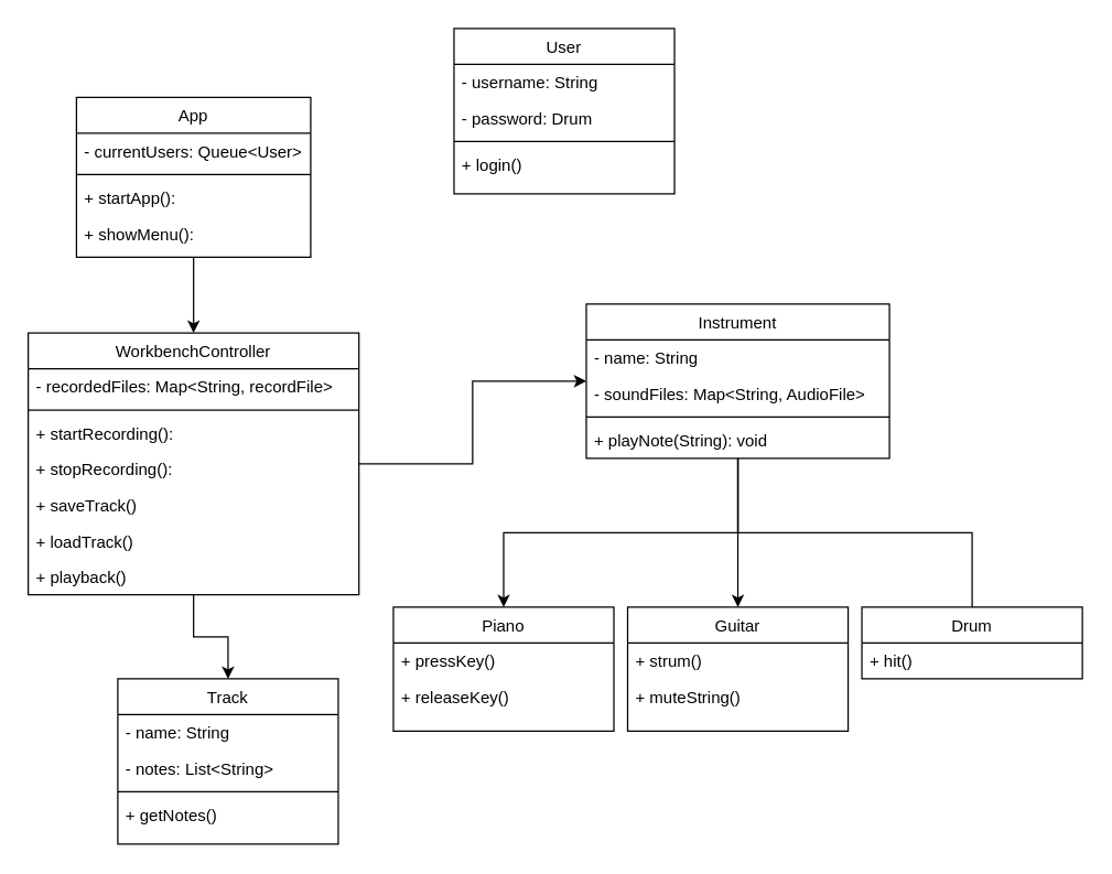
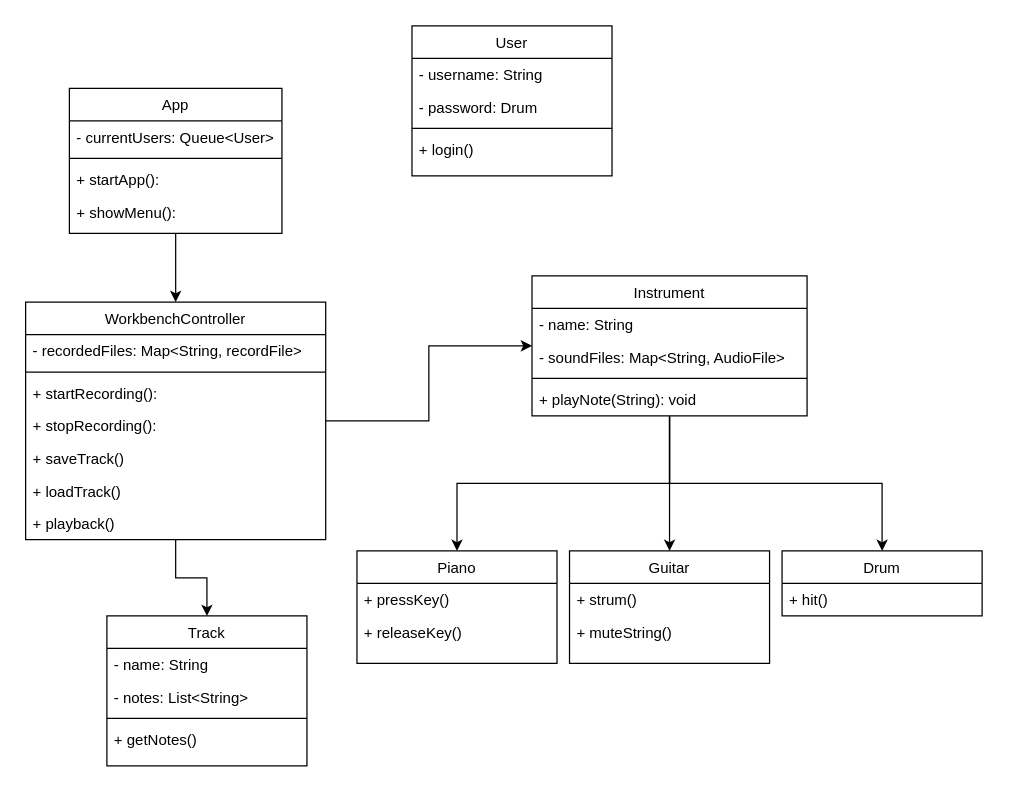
  <mxCell id="0" />
  <mxCell id="1" parent="0" />
  <mxCell id="2" value="User" style="swimlane;fontStyle=0;align=center;verticalAlign=top;childLayout=stackLayout;horizontal=1;startSize=26;horizontalStack=0;resizeParent=1;resizeLast=0;collapsible=1;marginBottom=0;rounded=0;shadow=0;strokeWidth=1;" parent="1" vertex="1"><mxGeometry x="329" y="20" width="160" height="120" as="geometry"><mxRectangle x="230" y="140" width="160" height="26" as="alternateBounds" /></mxGeometry></mxCell>
  <mxCell id="3" value="- username: String" style="text;align=left;verticalAlign=top;spacingLeft=4;spacingRight=4;overflow=hidden;rotatable=0;points=[[0,0.5],[1,0.5]];portConstraint=eastwest;fontStyle=0" parent="2" vertex="1"><mxGeometry y="26" width="160" height="26" as="geometry" /></mxCell>
  <mxCell id="4" value="- password: Drum" style="text;align=left;verticalAlign=top;spacingLeft=4;spacingRight=4;overflow=hidden;rotatable=0;points=[[0,0.5],[1,0.5]];portConstraint=eastwest;rounded=0;shadow=0;html=0;fontStyle=0" parent="2" vertex="1"><mxGeometry y="52" width="160" height="26" as="geometry" /></mxCell>
  <mxCell id="5" value="" style="line;html=1;strokeWidth=1;align=left;verticalAlign=middle;spacingTop=-1;spacingLeft=3;spacingRight=3;rotatable=0;labelPosition=right;points=[];portConstraint=eastwest;fontStyle=0" parent="2" vertex="1"><mxGeometry y="78" width="160" height="8" as="geometry" /></mxCell>
  <mxCell id="6" value="+ login()" style="text;align=left;verticalAlign=top;spacingLeft=4;spacingRight=4;overflow=hidden;rotatable=0;points=[[0,0.5],[1,0.5]];portConstraint=eastwest;fontStyle=0" parent="2" vertex="1"><mxGeometry y="86" width="160" height="26" as="geometry" /></mxCell>
  <mxCell id="7" style="edgeStyle=orthogonalEdgeStyle;rounded=0;orthogonalLoop=1;jettySize=auto;html=1;" edge="1" parent="1" source="8" target="31"><mxGeometry relative="1" as="geometry" /></mxCell>
  <mxCell id="8" value="App" style="swimlane;fontStyle=0;align=center;verticalAlign=top;childLayout=stackLayout;horizontal=1;startSize=26;horizontalStack=0;resizeParent=1;resizeLast=0;collapsible=1;marginBottom=0;rounded=0;shadow=0;strokeWidth=1;" parent="1" vertex="1"><mxGeometry x="55" y="70" width="170" height="116" as="geometry"><mxRectangle x="550" y="140" width="160" height="26" as="alternateBounds" /></mxGeometry></mxCell>
  <mxCell id="9" value="- currentUsers: Queue&lt;User&gt;" style="text;align=left;verticalAlign=top;spacingLeft=4;spacingRight=4;overflow=hidden;rotatable=0;points=[[0,0.5],[1,0.5]];portConstraint=eastwest;fontStyle=0" parent="8" vertex="1"><mxGeometry y="26" width="170" height="26" as="geometry" /></mxCell>
  <mxCell id="10" value="" style="line;html=1;strokeWidth=1;align=left;verticalAlign=middle;spacingTop=-1;spacingLeft=3;spacingRight=3;rotatable=0;labelPosition=right;points=[];portConstraint=eastwest;fontStyle=0" parent="8" vertex="1"><mxGeometry y="52" width="170" height="8" as="geometry" /></mxCell>
  <mxCell id="11" value="+ startApp():" style="text;align=left;verticalAlign=top;spacingLeft=4;spacingRight=4;overflow=hidden;rotatable=0;points=[[0,0.5],[1,0.5]];portConstraint=eastwest;fontStyle=0" parent="8" vertex="1"><mxGeometry y="60" width="170" height="26" as="geometry" /></mxCell>
  <mxCell id="12" value="+ showMenu():" style="text;align=left;verticalAlign=top;spacingLeft=4;spacingRight=4;overflow=hidden;rotatable=0;points=[[0,0.5],[1,0.5]];portConstraint=eastwest;fontStyle=0" vertex="1" parent="8"><mxGeometry y="86" width="170" height="26" as="geometry" /></mxCell>
  <mxCell id="13" style="edgeStyle=orthogonalEdgeStyle;rounded=0;orthogonalLoop=1;jettySize=auto;html=1;" edge="1" parent="1" source="16" target="21"><mxGeometry relative="1" as="geometry" /></mxCell>
  <mxCell id="14" style="edgeStyle=orthogonalEdgeStyle;rounded=0;orthogonalLoop=1;jettySize=auto;html=1;" edge="1" parent="1" source="16" target="24"><mxGeometry relative="1" as="geometry"><Array as="points"><mxPoint x="535" y="400" /><mxPoint x="535" y="400" /></Array></mxGeometry></mxCell>
- <mxCell id="15" style="edgeStyle=orthogonalEdgeStyle;rounded=0;orthogonalLoop=1;jettySize=auto;html=1;endArrow=none;" edge="1" parent="1" source="16" target="27"><mxGeometry relative="1" as="geometry" /></mxCell>
+ <mxCell id="15" style="edgeStyle=orthogonalEdgeStyle;rounded=0;orthogonalLoop=1;jettySize=auto;html=1;" edge="1" parent="1" source="16" target="27"><mxGeometry relative="1" as="geometry" /></mxCell>
  <mxCell id="16" value="Instrument" style="swimlane;fontStyle=0;align=center;verticalAlign=top;childLayout=stackLayout;horizontal=1;startSize=26;horizontalStack=0;resizeParent=1;resizeLast=0;collapsible=1;marginBottom=0;rounded=0;shadow=0;strokeWidth=1;" vertex="1" parent="1"><mxGeometry x="425" y="220" width="220" height="112" as="geometry"><mxRectangle x="230" y="140" width="160" height="26" as="alternateBounds" /></mxGeometry></mxCell>
  <mxCell id="17" value="- name: String" style="text;align=left;verticalAlign=top;spacingLeft=4;spacingRight=4;overflow=hidden;rotatable=0;points=[[0,0.5],[1,0.5]];portConstraint=eastwest;fontStyle=0" vertex="1" parent="16"><mxGeometry y="26" width="220" height="26" as="geometry" /></mxCell>
  <mxCell id="18" value="- soundFiles: Map&lt;String, AudioFile&gt;" style="text;align=left;verticalAlign=top;spacingLeft=4;spacingRight=4;overflow=hidden;rotatable=0;points=[[0,0.5],[1,0.5]];portConstraint=eastwest;rounded=0;shadow=0;html=0;fontStyle=0" vertex="1" parent="16"><mxGeometry y="52" width="220" height="26" as="geometry" /></mxCell>
  <mxCell id="19" value="" style="line;html=1;strokeWidth=1;align=left;verticalAlign=middle;spacingTop=-1;spacingLeft=3;spacingRight=3;rotatable=0;labelPosition=right;points=[];portConstraint=eastwest;fontStyle=0" vertex="1" parent="16"><mxGeometry y="78" width="220" height="8" as="geometry" /></mxCell>
  <mxCell id="20" value="+ playNote(String): void " style="text;align=left;verticalAlign=top;spacingLeft=4;spacingRight=4;overflow=hidden;rotatable=0;points=[[0,0.5],[1,0.5]];portConstraint=eastwest;fontStyle=0" vertex="1" parent="16"><mxGeometry y="86" width="220" height="26" as="geometry" /></mxCell>
  <mxCell id="21" value="Piano" style="swimlane;fontStyle=0;align=center;verticalAlign=top;childLayout=stackLayout;horizontal=1;startSize=26;horizontalStack=0;resizeParent=1;resizeLast=0;collapsible=1;marginBottom=0;rounded=0;shadow=0;strokeWidth=1;" vertex="1" parent="1"><mxGeometry x="285" y="440" width="160" height="90" as="geometry"><mxRectangle x="230" y="140" width="160" height="26" as="alternateBounds" /></mxGeometry></mxCell>
  <mxCell id="22" value="+ pressKey()" style="text;align=left;verticalAlign=top;spacingLeft=4;spacingRight=4;overflow=hidden;rotatable=0;points=[[0,0.5],[1,0.5]];portConstraint=eastwest;fontStyle=0" vertex="1" parent="21"><mxGeometry y="26" width="160" height="26" as="geometry" /></mxCell>
  <mxCell id="23" value="+ releaseKey()" style="text;align=left;verticalAlign=top;spacingLeft=4;spacingRight=4;overflow=hidden;rotatable=0;points=[[0,0.5],[1,0.5]];portConstraint=eastwest;fontStyle=0" vertex="1" parent="21"><mxGeometry y="52" width="160" height="26" as="geometry" /></mxCell>
  <mxCell id="24" value="Guitar" style="swimlane;fontStyle=0;align=center;verticalAlign=top;childLayout=stackLayout;horizontal=1;startSize=26;horizontalStack=0;resizeParent=1;resizeLast=0;collapsible=1;marginBottom=0;rounded=0;shadow=0;strokeWidth=1;" vertex="1" parent="1"><mxGeometry x="455" y="440" width="160" height="90" as="geometry"><mxRectangle x="230" y="140" width="160" height="26" as="alternateBounds" /></mxGeometry></mxCell>
  <mxCell id="25" value="+ strum()" style="text;align=left;verticalAlign=top;spacingLeft=4;spacingRight=4;overflow=hidden;rotatable=0;points=[[0,0.5],[1,0.5]];portConstraint=eastwest;fontStyle=0" vertex="1" parent="24"><mxGeometry y="26" width="160" height="26" as="geometry" /></mxCell>
  <mxCell id="26" value="+ muteString()" style="text;align=left;verticalAlign=top;spacingLeft=4;spacingRight=4;overflow=hidden;rotatable=0;points=[[0,0.5],[1,0.5]];portConstraint=eastwest;fontStyle=0" vertex="1" parent="24"><mxGeometry y="52" width="160" height="26" as="geometry" /></mxCell>
  <mxCell id="27" value="Drum" style="swimlane;fontStyle=0;align=center;verticalAlign=top;childLayout=stackLayout;horizontal=1;startSize=26;horizontalStack=0;resizeParent=1;resizeLast=0;collapsible=1;marginBottom=0;rounded=0;shadow=0;strokeWidth=1;" vertex="1" parent="1"><mxGeometry x="625" y="440" width="160" height="52" as="geometry"><mxRectangle x="230" y="140" width="160" height="26" as="alternateBounds" /></mxGeometry></mxCell>
  <mxCell id="28" value="+ hit()" style="text;align=left;verticalAlign=top;spacingLeft=4;spacingRight=4;overflow=hidden;rotatable=0;points=[[0,0.5],[1,0.5]];portConstraint=eastwest;fontStyle=0" vertex="1" parent="27"><mxGeometry y="26" width="160" height="26" as="geometry" /></mxCell>
  <mxCell id="29" style="edgeStyle=orthogonalEdgeStyle;rounded=0;orthogonalLoop=1;jettySize=auto;html=1;" edge="1" parent="1" source="31" target="16"><mxGeometry relative="1" as="geometry" /></mxCell>
  <mxCell id="30" style="edgeStyle=orthogonalEdgeStyle;rounded=0;orthogonalLoop=1;jettySize=auto;html=1;" edge="1" parent="1" source="31" target="39"><mxGeometry relative="1" as="geometry" /></mxCell>
  <mxCell id="31" value="WorkbenchController" style="swimlane;fontStyle=0;align=center;verticalAlign=top;childLayout=stackLayout;horizontal=1;startSize=26;horizontalStack=0;resizeParent=1;resizeLast=0;collapsible=1;marginBottom=0;rounded=0;shadow=0;strokeWidth=1;" vertex="1" parent="1"><mxGeometry x="20" y="241" width="240" height="190" as="geometry"><mxRectangle x="550" y="140" width="160" height="26" as="alternateBounds" /></mxGeometry></mxCell>
  <mxCell id="32" value="- recordedFiles: Map&lt;String, recordFile&gt;" style="text;align=left;verticalAlign=top;spacingLeft=4;spacingRight=4;overflow=hidden;rotatable=0;points=[[0,0.5],[1,0.5]];portConstraint=eastwest;fontStyle=0" vertex="1" parent="31"><mxGeometry y="26" width="240" height="26" as="geometry" /></mxCell>
  <mxCell id="33" value="" style="line;html=1;strokeWidth=1;align=left;verticalAlign=middle;spacingTop=-1;spacingLeft=3;spacingRight=3;rotatable=0;labelPosition=right;points=[];portConstraint=eastwest;fontStyle=0" vertex="1" parent="31"><mxGeometry y="52" width="240" height="8" as="geometry" /></mxCell>
  <mxCell id="34" value="+ startRecording():" style="text;align=left;verticalAlign=top;spacingLeft=4;spacingRight=4;overflow=hidden;rotatable=0;points=[[0,0.5],[1,0.5]];portConstraint=eastwest;fontStyle=0" vertex="1" parent="31"><mxGeometry y="60" width="240" height="26" as="geometry" /></mxCell>
  <mxCell id="35" value="+ stopRecording():" style="text;align=left;verticalAlign=top;spacingLeft=4;spacingRight=4;overflow=hidden;rotatable=0;points=[[0,0.5],[1,0.5]];portConstraint=eastwest;fontStyle=0" vertex="1" parent="31"><mxGeometry y="86" width="240" height="26" as="geometry" /></mxCell>
  <mxCell id="36" value="+ saveTrack()" style="text;align=left;verticalAlign=top;spacingLeft=4;spacingRight=4;overflow=hidden;rotatable=0;points=[[0,0.5],[1,0.5]];portConstraint=eastwest;fontStyle=0" vertex="1" parent="31"><mxGeometry y="112" width="240" height="26" as="geometry" /></mxCell>
  <mxCell id="37" value="+ loadTrack()" style="text;align=left;verticalAlign=top;spacingLeft=4;spacingRight=4;overflow=hidden;rotatable=0;points=[[0,0.5],[1,0.5]];portConstraint=eastwest;fontStyle=0" vertex="1" parent="31"><mxGeometry y="138" width="240" height="26" as="geometry" /></mxCell>
  <mxCell id="38" value="+ playback()" style="text;align=left;verticalAlign=top;spacingLeft=4;spacingRight=4;overflow=hidden;rotatable=0;points=[[0,0.5],[1,0.5]];portConstraint=eastwest;fontStyle=0" vertex="1" parent="31"><mxGeometry y="164" width="240" height="26" as="geometry" /></mxCell>
  <mxCell id="39" value="Track" style="swimlane;fontStyle=0;align=center;verticalAlign=top;childLayout=stackLayout;horizontal=1;startSize=26;horizontalStack=0;resizeParent=1;resizeLast=0;collapsible=1;marginBottom=0;rounded=0;shadow=0;strokeWidth=1;" vertex="1" parent="1"><mxGeometry x="85" y="492" width="160" height="120" as="geometry"><mxRectangle x="550" y="140" width="160" height="26" as="alternateBounds" /></mxGeometry></mxCell>
  <mxCell id="40" value="- name: String" style="text;align=left;verticalAlign=top;spacingLeft=4;spacingRight=4;overflow=hidden;rotatable=0;points=[[0,0.5],[1,0.5]];portConstraint=eastwest;fontStyle=0" vertex="1" parent="39"><mxGeometry y="26" width="160" height="26" as="geometry" /></mxCell>
  <mxCell id="41" value="- notes: List&lt;String&gt;" style="text;align=left;verticalAlign=top;spacingLeft=4;spacingRight=4;overflow=hidden;rotatable=0;points=[[0,0.5],[1,0.5]];portConstraint=eastwest;fontStyle=0" vertex="1" parent="39"><mxGeometry y="52" width="160" height="26" as="geometry" /></mxCell>
  <mxCell id="42" value="" style="line;html=1;strokeWidth=1;align=left;verticalAlign=middle;spacingTop=-1;spacingLeft=3;spacingRight=3;rotatable=0;labelPosition=right;points=[];portConstraint=eastwest;fontStyle=0" vertex="1" parent="39"><mxGeometry y="78" width="160" height="8" as="geometry" /></mxCell>
  <mxCell id="43" value="+ getNotes()" style="text;align=left;verticalAlign=top;spacingLeft=4;spacingRight=4;overflow=hidden;rotatable=0;points=[[0,0.5],[1,0.5]];portConstraint=eastwest;fontStyle=0" vertex="1" parent="39"><mxGeometry y="86" width="160" height="16" as="geometry" /></mxCell>
